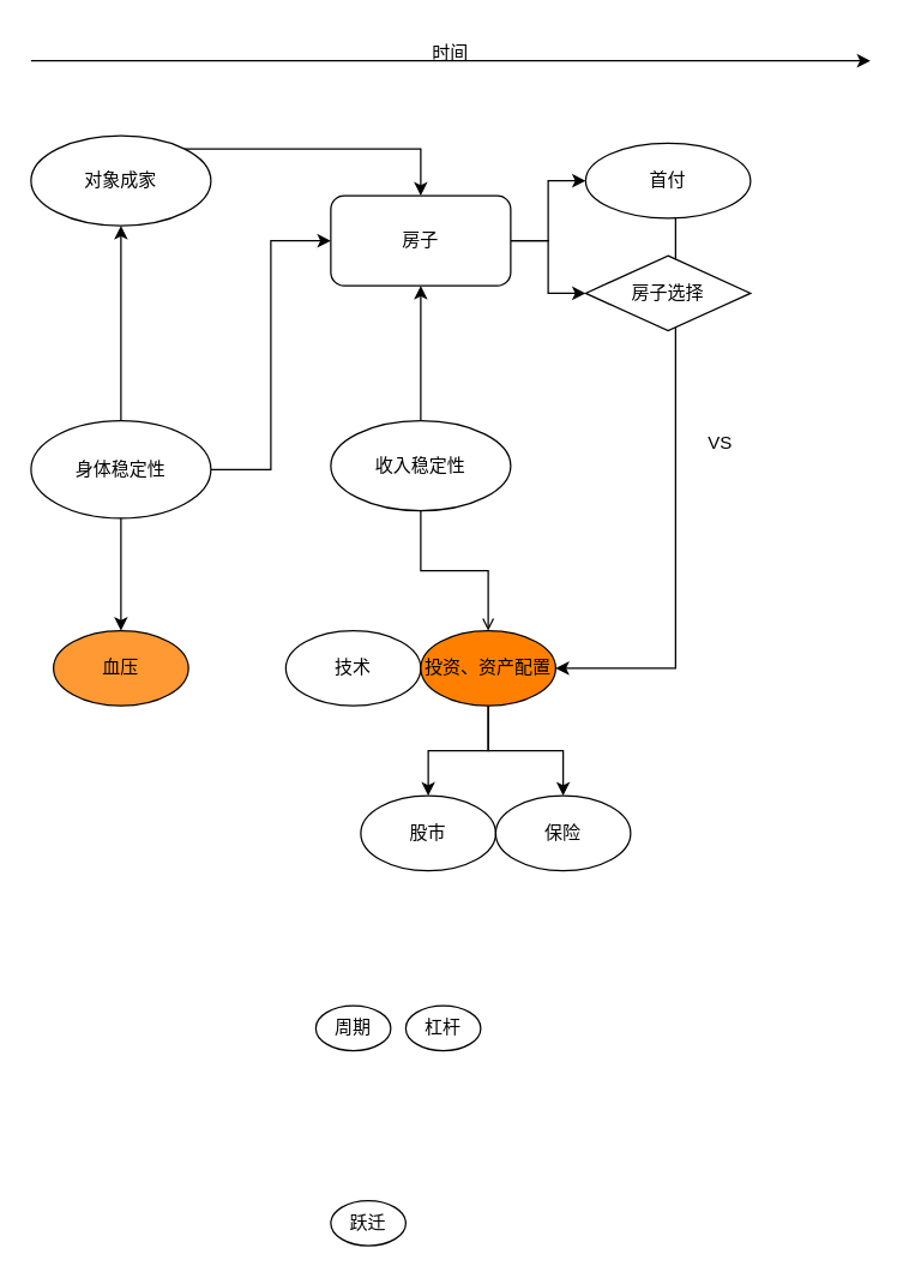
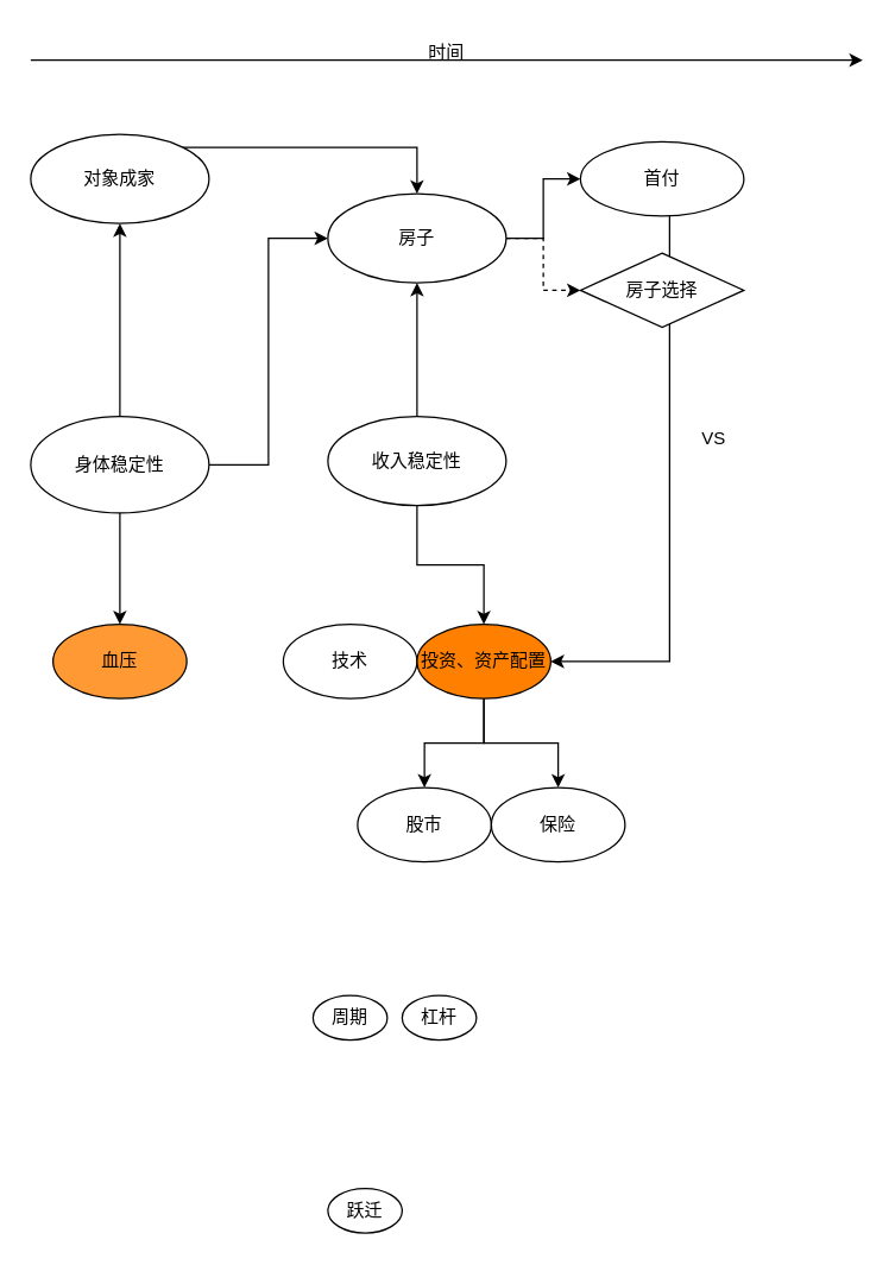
  <mxCell id="0" />
  <mxCell id="1" parent="0" />
  <mxCell id="2" style="edgeStyle=orthogonalEdgeStyle;rounded=0;orthogonalLoop=1;jettySize=auto;html=1;exitX=0.5;exitY=0;exitDx=0;exitDy=0;entryX=0.5;entryY=1;entryDx=0;entryDy=0;" edge="1" parent="1" source="5" target="13"><mxGeometry relative="1" as="geometry" /></mxCell>
  <mxCell id="3" style="edgeStyle=orthogonalEdgeStyle;rounded=0;orthogonalLoop=1;jettySize=auto;html=1;exitX=0.5;exitY=1;exitDx=0;exitDy=0;" edge="1" parent="1" source="5" target="14"><mxGeometry relative="1" as="geometry" /></mxCell>
  <mxCell id="4" style="edgeStyle=orthogonalEdgeStyle;rounded=0;orthogonalLoop=1;jettySize=auto;html=1;exitX=1;exitY=0.5;exitDx=0;exitDy=0;entryX=0;entryY=0.5;entryDx=0;entryDy=0;" edge="1" parent="1" source="5" target="11"><mxGeometry relative="1" as="geometry" /></mxCell>
  <mxCell id="5" value="身体稳定性" style="ellipse;whiteSpace=wrap;html=1;" vertex="1" parent="1"><mxGeometry x="20" y="280" width="120" height="65" as="geometry" /></mxCell>
  <mxCell id="6" style="edgeStyle=orthogonalEdgeStyle;rounded=0;orthogonalLoop=1;jettySize=auto;html=1;exitX=0.5;exitY=0;exitDx=0;exitDy=0;entryX=0.5;entryY=1;entryDx=0;entryDy=0;" edge="1" parent="1" source="8" target="11"><mxGeometry relative="1" as="geometry" /></mxCell>
- <mxCell id="7" style="edgeStyle=orthogonalEdgeStyle;rounded=0;orthogonalLoop=1;jettySize=auto;html=1;exitX=0.5;exitY=1;exitDx=0;exitDy=0;entryX=0.5;entryY=0;entryDx=0;entryDy=0;endArrow=open;" edge="1" parent="1" source="8" target="18"><mxGeometry relative="1" as="geometry" /></mxCell>
+ <mxCell id="7" style="edgeStyle=orthogonalEdgeStyle;rounded=0;orthogonalLoop=1;jettySize=auto;html=1;exitX=0.5;exitY=1;exitDx=0;exitDy=0;entryX=0.5;entryY=0;entryDx=0;entryDy=0;" edge="1" parent="1" source="8" target="18"><mxGeometry relative="1" as="geometry" /></mxCell>
  <mxCell id="8" value="收入稳定性" style="ellipse;whiteSpace=wrap;html=1;" vertex="1" parent="1"><mxGeometry x="220" y="280" width="120" height="60" as="geometry" /></mxCell>
  <mxCell id="9" style="edgeStyle=orthogonalEdgeStyle;rounded=0;orthogonalLoop=1;jettySize=auto;html=1;exitX=1;exitY=0.5;exitDx=0;exitDy=0;" edge="1" parent="1" source="11" target="20"><mxGeometry relative="1" as="geometry" /></mxCell>
- <mxCell id="10" style="edgeStyle=orthogonalEdgeStyle;rounded=0;orthogonalLoop=1;jettySize=auto;html=1;exitX=1;exitY=0.5;exitDx=0;exitDy=0;entryX=0;entryY=0.5;entryDx=0;entryDy=0;" edge="1" parent="1" source="11" target="21"><mxGeometry relative="1" as="geometry" /></mxCell>
- <mxCell id="11" value="房子" style="whiteSpace=wrap;html=1;rounded=1;" vertex="1" parent="1"><mxGeometry x="220" y="130" width="120" height="60" as="geometry" /></mxCell>
+ <mxCell id="10" style="edgeStyle=orthogonalEdgeStyle;rounded=0;orthogonalLoop=1;jettySize=auto;html=1;exitX=1;exitY=0.5;exitDx=0;exitDy=0;entryX=0;entryY=0.5;entryDx=0;entryDy=0;dashed=1;" edge="1" parent="1" source="11" target="21"><mxGeometry relative="1" as="geometry" /></mxCell>
+ <mxCell id="11" value="房子" style="ellipse;whiteSpace=wrap;html=1;" vertex="1" parent="1"><mxGeometry x="220" y="130" width="120" height="60" as="geometry" /></mxCell>
  <mxCell id="12" style="edgeStyle=orthogonalEdgeStyle;rounded=0;orthogonalLoop=1;jettySize=auto;html=1;exitX=1;exitY=0;exitDx=0;exitDy=0;entryX=0.5;entryY=0;entryDx=0;entryDy=0;" edge="1" parent="1" source="13" target="11"><mxGeometry relative="1" as="geometry" /></mxCell>
  <mxCell id="13" value="对象成家" style="ellipse;whiteSpace=wrap;html=1;" vertex="1" parent="1"><mxGeometry x="20" y="90" width="120" height="60" as="geometry" /></mxCell>
  <mxCell id="14" value="血压" style="ellipse;whiteSpace=wrap;html=1;fillColor=#FF9933;" vertex="1" parent="1"><mxGeometry x="35" y="420" width="90" height="50" as="geometry" /></mxCell>
  <mxCell id="15" value="技术" style="ellipse;whiteSpace=wrap;html=1;" vertex="1" parent="1"><mxGeometry x="190" y="420" width="90" height="50" as="geometry" /></mxCell>
  <mxCell id="16" style="edgeStyle=orthogonalEdgeStyle;rounded=0;orthogonalLoop=1;jettySize=auto;html=1;exitX=0.5;exitY=1;exitDx=0;exitDy=0;entryX=0.5;entryY=0;entryDx=0;entryDy=0;" edge="1" parent="1" source="18" target="25"><mxGeometry relative="1" as="geometry" /></mxCell>
  <mxCell id="17" style="edgeStyle=orthogonalEdgeStyle;rounded=0;orthogonalLoop=1;jettySize=auto;html=1;exitX=0.5;exitY=1;exitDx=0;exitDy=0;" edge="1" parent="1" source="18" target="26"><mxGeometry relative="1" as="geometry" /></mxCell>
  <mxCell id="18" value="投资、资产配置" style="ellipse;whiteSpace=wrap;html=1;fillColor=#FF8000;" vertex="1" parent="1"><mxGeometry x="280" y="420" width="90" height="50" as="geometry" /></mxCell>
  <mxCell id="19" style="edgeStyle=orthogonalEdgeStyle;rounded=0;orthogonalLoop=1;jettySize=auto;html=1;exitX=0.5;exitY=1;exitDx=0;exitDy=0;entryX=1;entryY=0.5;entryDx=0;entryDy=0;" edge="1" parent="1" source="20" target="18"><mxGeometry relative="1" as="geometry"><Array as="points"><mxPoint x="445" y="120" /><mxPoint x="450" y="120" /><mxPoint x="450" y="445" /></Array></mxGeometry></mxCell>
  <mxCell id="20" value="首付" style="ellipse;whiteSpace=wrap;html=1;" vertex="1" parent="1"><mxGeometry x="390" y="95" width="110" height="50" as="geometry" /></mxCell>
  <mxCell id="21" value="房子选择" style="rhombus;whiteSpace=wrap;html=1;" vertex="1" parent="1"><mxGeometry x="390" y="170" width="110" height="50" as="geometry" /></mxCell>
  <mxCell id="22" value="VS" style="text;html=1;strokeColor=none;fillColor=none;align=center;verticalAlign=middle;whiteSpace=wrap;rounded=0;" vertex="1" parent="1"><mxGeometry x="450" y="280" width="60" height="30" as="geometry" /></mxCell>
  <mxCell id="23" value="" style="endArrow=classic;html=1;rounded=0;" edge="1" parent="1"><mxGeometry width="50" height="50" relative="1" as="geometry"><mxPoint x="20" y="40" as="sourcePoint" /><mxPoint x="580" y="40" as="targetPoint" /></mxGeometry></mxCell>
  <mxCell id="24" value="时间" style="text;html=1;strokeColor=none;fillColor=none;align=center;verticalAlign=middle;whiteSpace=wrap;rounded=0;" vertex="1" parent="1"><mxGeometry x="270" y="20" width="60" height="30" as="geometry" /></mxCell>
  <mxCell id="25" value="股市" style="ellipse;whiteSpace=wrap;html=1;" vertex="1" parent="1"><mxGeometry x="240" y="530" width="90" height="50" as="geometry" /></mxCell>
  <mxCell id="26" value="保险" style="ellipse;whiteSpace=wrap;html=1;" vertex="1" parent="1"><mxGeometry x="330" y="530" width="90" height="50" as="geometry" /></mxCell>
  <mxCell id="27" value="周期" style="ellipse;whiteSpace=wrap;html=1;" vertex="1" parent="1"><mxGeometry x="210" y="670" width="50" height="30" as="geometry" /></mxCell>
  <mxCell id="28" value="杠杆" style="ellipse;whiteSpace=wrap;html=1;" vertex="1" parent="1"><mxGeometry x="270" y="670" width="50" height="30" as="geometry" /></mxCell>
  <mxCell id="29" value="跃迁" style="ellipse;whiteSpace=wrap;html=1;" vertex="1" parent="1"><mxGeometry x="220" y="800" width="50" height="30" as="geometry" /></mxCell>
